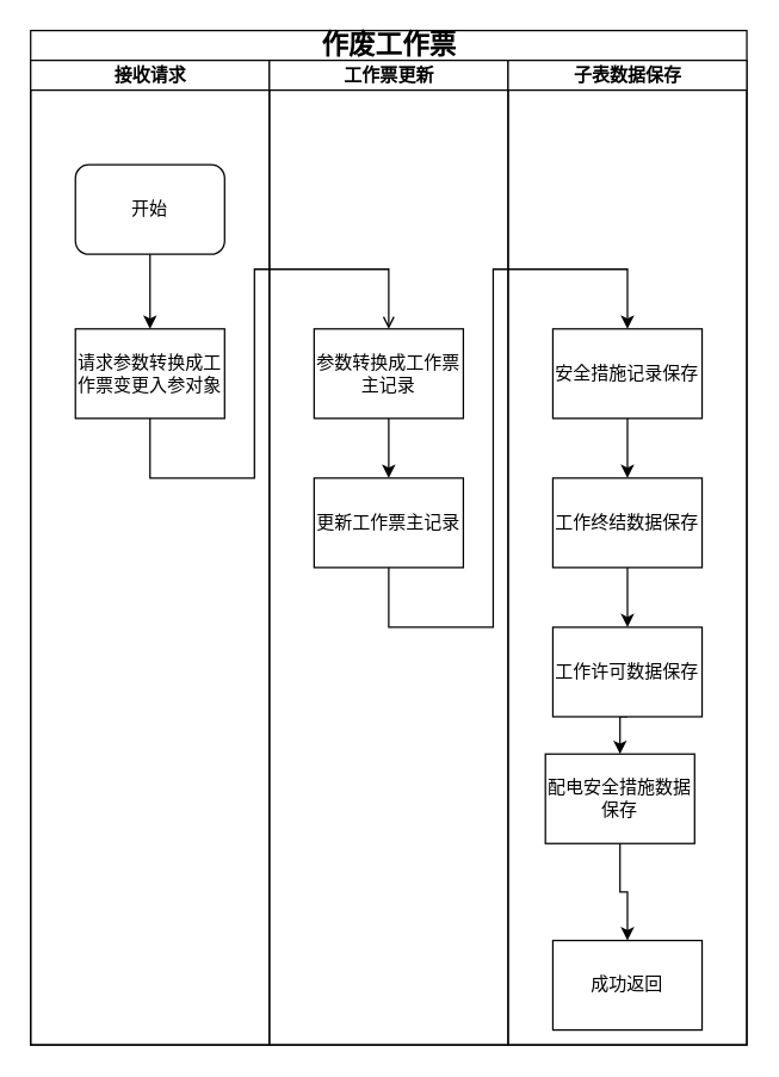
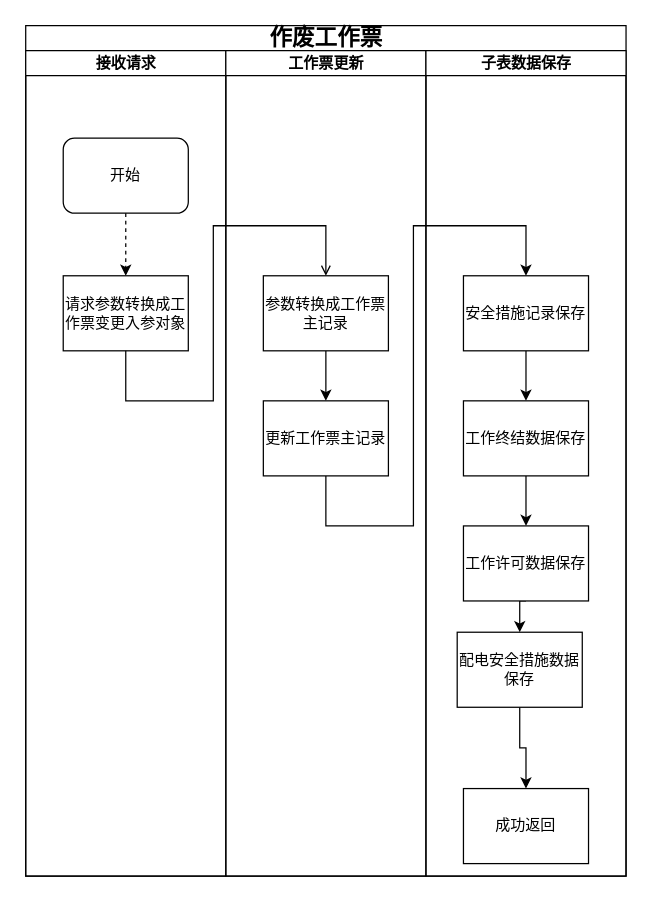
  <mxCell id="0" />
  <mxCell id="1" parent="0" />
  <mxCell id="2" value="&lt;span style=&quot;font-size: 18px;&quot;&gt;作废工作票&lt;/span&gt;" style="swimlane;html=1;childLayout=stackLayout;startSize=20;rounded=0;shadow=0;labelBackgroundColor=none;strokeWidth=1;fontFamily=Verdana;fontSize=8;align=center;" vertex="1" parent="1"><mxGeometry x="20" y="20" width="480" height="680" as="geometry" /></mxCell>
  <mxCell id="3" value="接收请求" style="swimlane;html=1;startSize=20;" vertex="1" parent="2"><mxGeometry y="20" width="160" height="660" as="geometry"><mxRectangle y="20" width="40" height="730" as="alternateBounds" /></mxGeometry></mxCell>
  <mxCell id="4" value="&lt;font style=&quot;font-size: 12px;&quot;&gt;开始&lt;/font&gt;" style="rounded=1;whiteSpace=wrap;html=1;shadow=0;labelBackgroundColor=none;strokeWidth=1;fontFamily=Verdana;fontSize=8;align=center;" vertex="1" parent="3"><mxGeometry x="30" y="70" width="100" height="60" as="geometry" /></mxCell>
  <mxCell id="5" value="&lt;span style=&quot;font-size: 12px;&quot;&gt;请求参数转换成工作票变更入参对象&lt;/span&gt;" style="whiteSpace=wrap;html=1;fontSize=8;fontFamily=Verdana;rounded=0;shadow=0;labelBackgroundColor=none;strokeWidth=1;" vertex="1" parent="3"><mxGeometry x="30" y="180" width="100" height="60" as="geometry" /></mxCell>
- <mxCell id="6" style="edgeStyle=orthogonalEdgeStyle;rounded=0;orthogonalLoop=1;jettySize=auto;html=1;exitX=0.5;exitY=1;exitDx=0;exitDy=0;entryX=0.5;entryY=0;entryDx=0;entryDy=0;" edge="1" parent="3" source="4" target="5"><mxGeometry relative="1" as="geometry"><Array as="points"><mxPoint x="80" y="160" /><mxPoint x="80" y="160" /></Array></mxGeometry></mxCell>
+ <mxCell id="6" style="edgeStyle=orthogonalEdgeStyle;rounded=0;orthogonalLoop=1;jettySize=auto;html=1;exitX=0.5;exitY=1;exitDx=0;exitDy=0;entryX=0.5;entryY=0;entryDx=0;entryDy=0;dashed=1;" edge="1" parent="3" source="4" target="5"><mxGeometry relative="1" as="geometry"><Array as="points"><mxPoint x="80" y="160" /><mxPoint x="80" y="160" /></Array></mxGeometry></mxCell>
  <mxCell id="7" value="工作票更新" style="swimlane;html=1;startSize=20;" vertex="1" parent="2"><mxGeometry x="160" y="20" width="160" height="660" as="geometry" /></mxCell>
  <mxCell id="8" style="edgeStyle=orthogonalEdgeStyle;rounded=0;orthogonalLoop=1;jettySize=auto;html=1;exitX=0.5;exitY=1;exitDx=0;exitDy=0;" edge="1" parent="7" source="9" target="10"><mxGeometry relative="1" as="geometry" /></mxCell>
  <mxCell id="9" value="&lt;span style=&quot;font-size: 12px;&quot;&gt;参数转换成工作票主记录&lt;/span&gt;" style="whiteSpace=wrap;html=1;fontSize=8;fontFamily=Verdana;rounded=0;shadow=0;labelBackgroundColor=none;strokeWidth=1;" vertex="1" parent="7"><mxGeometry x="30" y="180" width="100" height="60" as="geometry" /></mxCell>
  <mxCell id="10" value="&lt;span style=&quot;font-size: 12px;&quot;&gt;更新工作票主记录&lt;/span&gt;" style="whiteSpace=wrap;html=1;fontSize=8;fontFamily=Verdana;rounded=0;shadow=0;labelBackgroundColor=none;strokeWidth=1;" vertex="1" parent="7"><mxGeometry x="30" y="280" width="100" height="60" as="geometry" /></mxCell>
  <mxCell id="11" value="子表数据保存" style="swimlane;html=1;startSize=20;" vertex="1" parent="2"><mxGeometry x="320" y="20" width="160" height="660" as="geometry" /></mxCell>
  <mxCell id="12" style="edgeStyle=orthogonalEdgeStyle;rounded=0;orthogonalLoop=1;jettySize=auto;html=1;exitX=0.5;exitY=1;exitDx=0;exitDy=0;entryX=0.5;entryY=0;entryDx=0;entryDy=0;" edge="1" parent="11" source="13" target="17"><mxGeometry relative="1" as="geometry" /></mxCell>
  <mxCell id="13" value="&lt;span style=&quot;font-size: 12px;&quot;&gt;安全措施记录保存&lt;/span&gt;" style="whiteSpace=wrap;html=1;fontSize=8;fontFamily=Verdana;rounded=0;shadow=0;labelBackgroundColor=none;strokeWidth=1;" vertex="1" parent="11"><mxGeometry x="30" y="180" width="100" height="60" as="geometry" /></mxCell>
  <mxCell id="14" style="edgeStyle=orthogonalEdgeStyle;rounded=0;orthogonalLoop=1;jettySize=auto;html=1;exitX=0;exitY=0.5;exitDx=0;exitDy=0;entryX=0.5;entryY=0;entryDx=0;entryDy=0;" edge="1" parent="11"><mxGeometry relative="1" as="geometry"><Array as="points"><mxPoint x="10" y="518" /><mxPoint x="10" y="690" /><mxPoint x="80" y="690" /></Array><mxPoint x="30" y="517.5" as="sourcePoint" /></mxGeometry></mxCell>
  <mxCell id="15" value="&lt;font style=&quot;font-size: 10px;&quot;&gt;否&lt;/font&gt;" style="edgeLabel;html=1;align=center;verticalAlign=middle;resizable=0;points=[];" vertex="1" connectable="0" parent="14"><mxGeometry x="-0.909" y="-2" relative="1" as="geometry"><mxPoint as="offset" /></mxGeometry></mxCell>
  <mxCell id="16" style="edgeStyle=orthogonalEdgeStyle;rounded=0;orthogonalLoop=1;jettySize=auto;html=1;exitX=0.5;exitY=1;exitDx=0;exitDy=0;" edge="1" parent="11" source="17" target="19"><mxGeometry relative="1" as="geometry" /></mxCell>
  <mxCell id="17" value="&lt;span style=&quot;font-size: 12px;&quot;&gt;工作终结数据保存&lt;/span&gt;" style="whiteSpace=wrap;html=1;fontSize=8;fontFamily=Verdana;rounded=0;shadow=0;labelBackgroundColor=none;strokeWidth=1;" vertex="1" parent="11"><mxGeometry x="30" y="280" width="100" height="60" as="geometry" /></mxCell>
  <mxCell id="18" style="edgeStyle=orthogonalEdgeStyle;rounded=0;orthogonalLoop=1;jettySize=auto;html=1;exitX=0.5;exitY=1;exitDx=0;exitDy=0;entryX=0.5;entryY=0;entryDx=0;entryDy=0;" edge="1" parent="11" source="19" target="21"><mxGeometry relative="1" as="geometry" /></mxCell>
  <mxCell id="19" value="&lt;span style=&quot;font-size: 12px;&quot;&gt;工作许可数据保存&lt;/span&gt;" style="whiteSpace=wrap;html=1;fontSize=8;fontFamily=Verdana;rounded=0;shadow=0;labelBackgroundColor=none;strokeWidth=1;" vertex="1" parent="11"><mxGeometry x="30" y="380" width="100" height="60" as="geometry" /></mxCell>
  <mxCell id="20" style="edgeStyle=orthogonalEdgeStyle;rounded=0;orthogonalLoop=1;jettySize=auto;html=1;exitX=0.5;exitY=1;exitDx=0;exitDy=0;entryX=0.5;entryY=0;entryDx=0;entryDy=0;" edge="1" parent="11" source="21" target="22"><mxGeometry relative="1" as="geometry" /></mxCell>
  <mxCell id="21" value="&lt;span style=&quot;font-size: 12px;&quot;&gt;配电安全措施数据保存&lt;/span&gt;" style="whiteSpace=wrap;html=1;fontSize=8;fontFamily=Verdana;rounded=0;shadow=0;labelBackgroundColor=none;strokeWidth=1;" vertex="1" parent="11"><mxGeometry x="25" y="465" width="100" height="60" as="geometry" /></mxCell>
  <mxCell id="22" value="&lt;span style=&quot;font-size: 12px;&quot;&gt;成功返回&lt;/span&gt;" style="whiteSpace=wrap;html=1;fontSize=8;fontFamily=Verdana;rounded=0;shadow=0;labelBackgroundColor=none;strokeWidth=1;" vertex="1" parent="11"><mxGeometry x="30" y="590" width="100" height="60" as="geometry" /></mxCell>
  <mxCell id="23" style="edgeStyle=orthogonalEdgeStyle;rounded=0;orthogonalLoop=1;jettySize=auto;html=1;exitX=0.5;exitY=1;exitDx=0;exitDy=0;entryX=0.5;entryY=0;entryDx=0;entryDy=0;" edge="1" parent="2" source="10" target="13"><mxGeometry relative="1" as="geometry"><Array as="points"><mxPoint x="240" y="400" /><mxPoint x="310" y="400" /><mxPoint x="310" y="160" /><mxPoint x="400" y="160" /></Array></mxGeometry></mxCell>
  <mxCell id="24" style="edgeStyle=orthogonalEdgeStyle;rounded=0;orthogonalLoop=1;jettySize=auto;html=1;exitX=0.5;exitY=1;exitDx=0;exitDy=0;entryX=0.5;entryY=0;entryDx=0;entryDy=0;endArrow=open;" edge="1" parent="2" source="5" target="9"><mxGeometry relative="1" as="geometry"><Array as="points"><mxPoint x="80" y="300" /><mxPoint x="150" y="300" /><mxPoint x="150" y="160" /><mxPoint x="240" y="160" /></Array></mxGeometry></mxCell>
